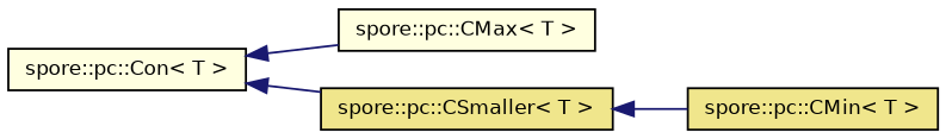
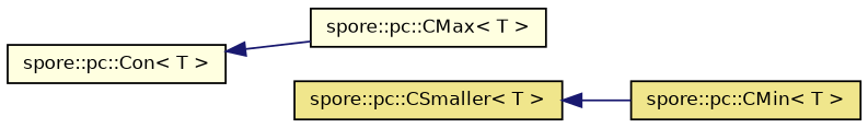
  digraph {
    rankdir=LR
    node [color=black fillcolor=lightyellow fontname=Helvetica fontsize=10 shape=record style=filled]
    edge [color=midnightblue dir=back fontname=Helvetica fontsize=10 labelfontname=Helvetica labelfontsize=10 style=solid]
    n1 [fontcolor=black height=0.2 label="spore::pc::Con\< T \>" width=0.4]
    n2 [height=0.2 label="spore::pc::CMax\< T \>" width=0.4]
    n3 [fillcolor=khaki height=0.2 label="spore::pc::CSmaller\< T \>" width=0.4]
    n4 [fillcolor=khaki height=0.2 label="spore::pc::CMin\< T \>" width=0.4]
    n1 -> n2
-   n1 -> n3
    n3 -> n4
  }
